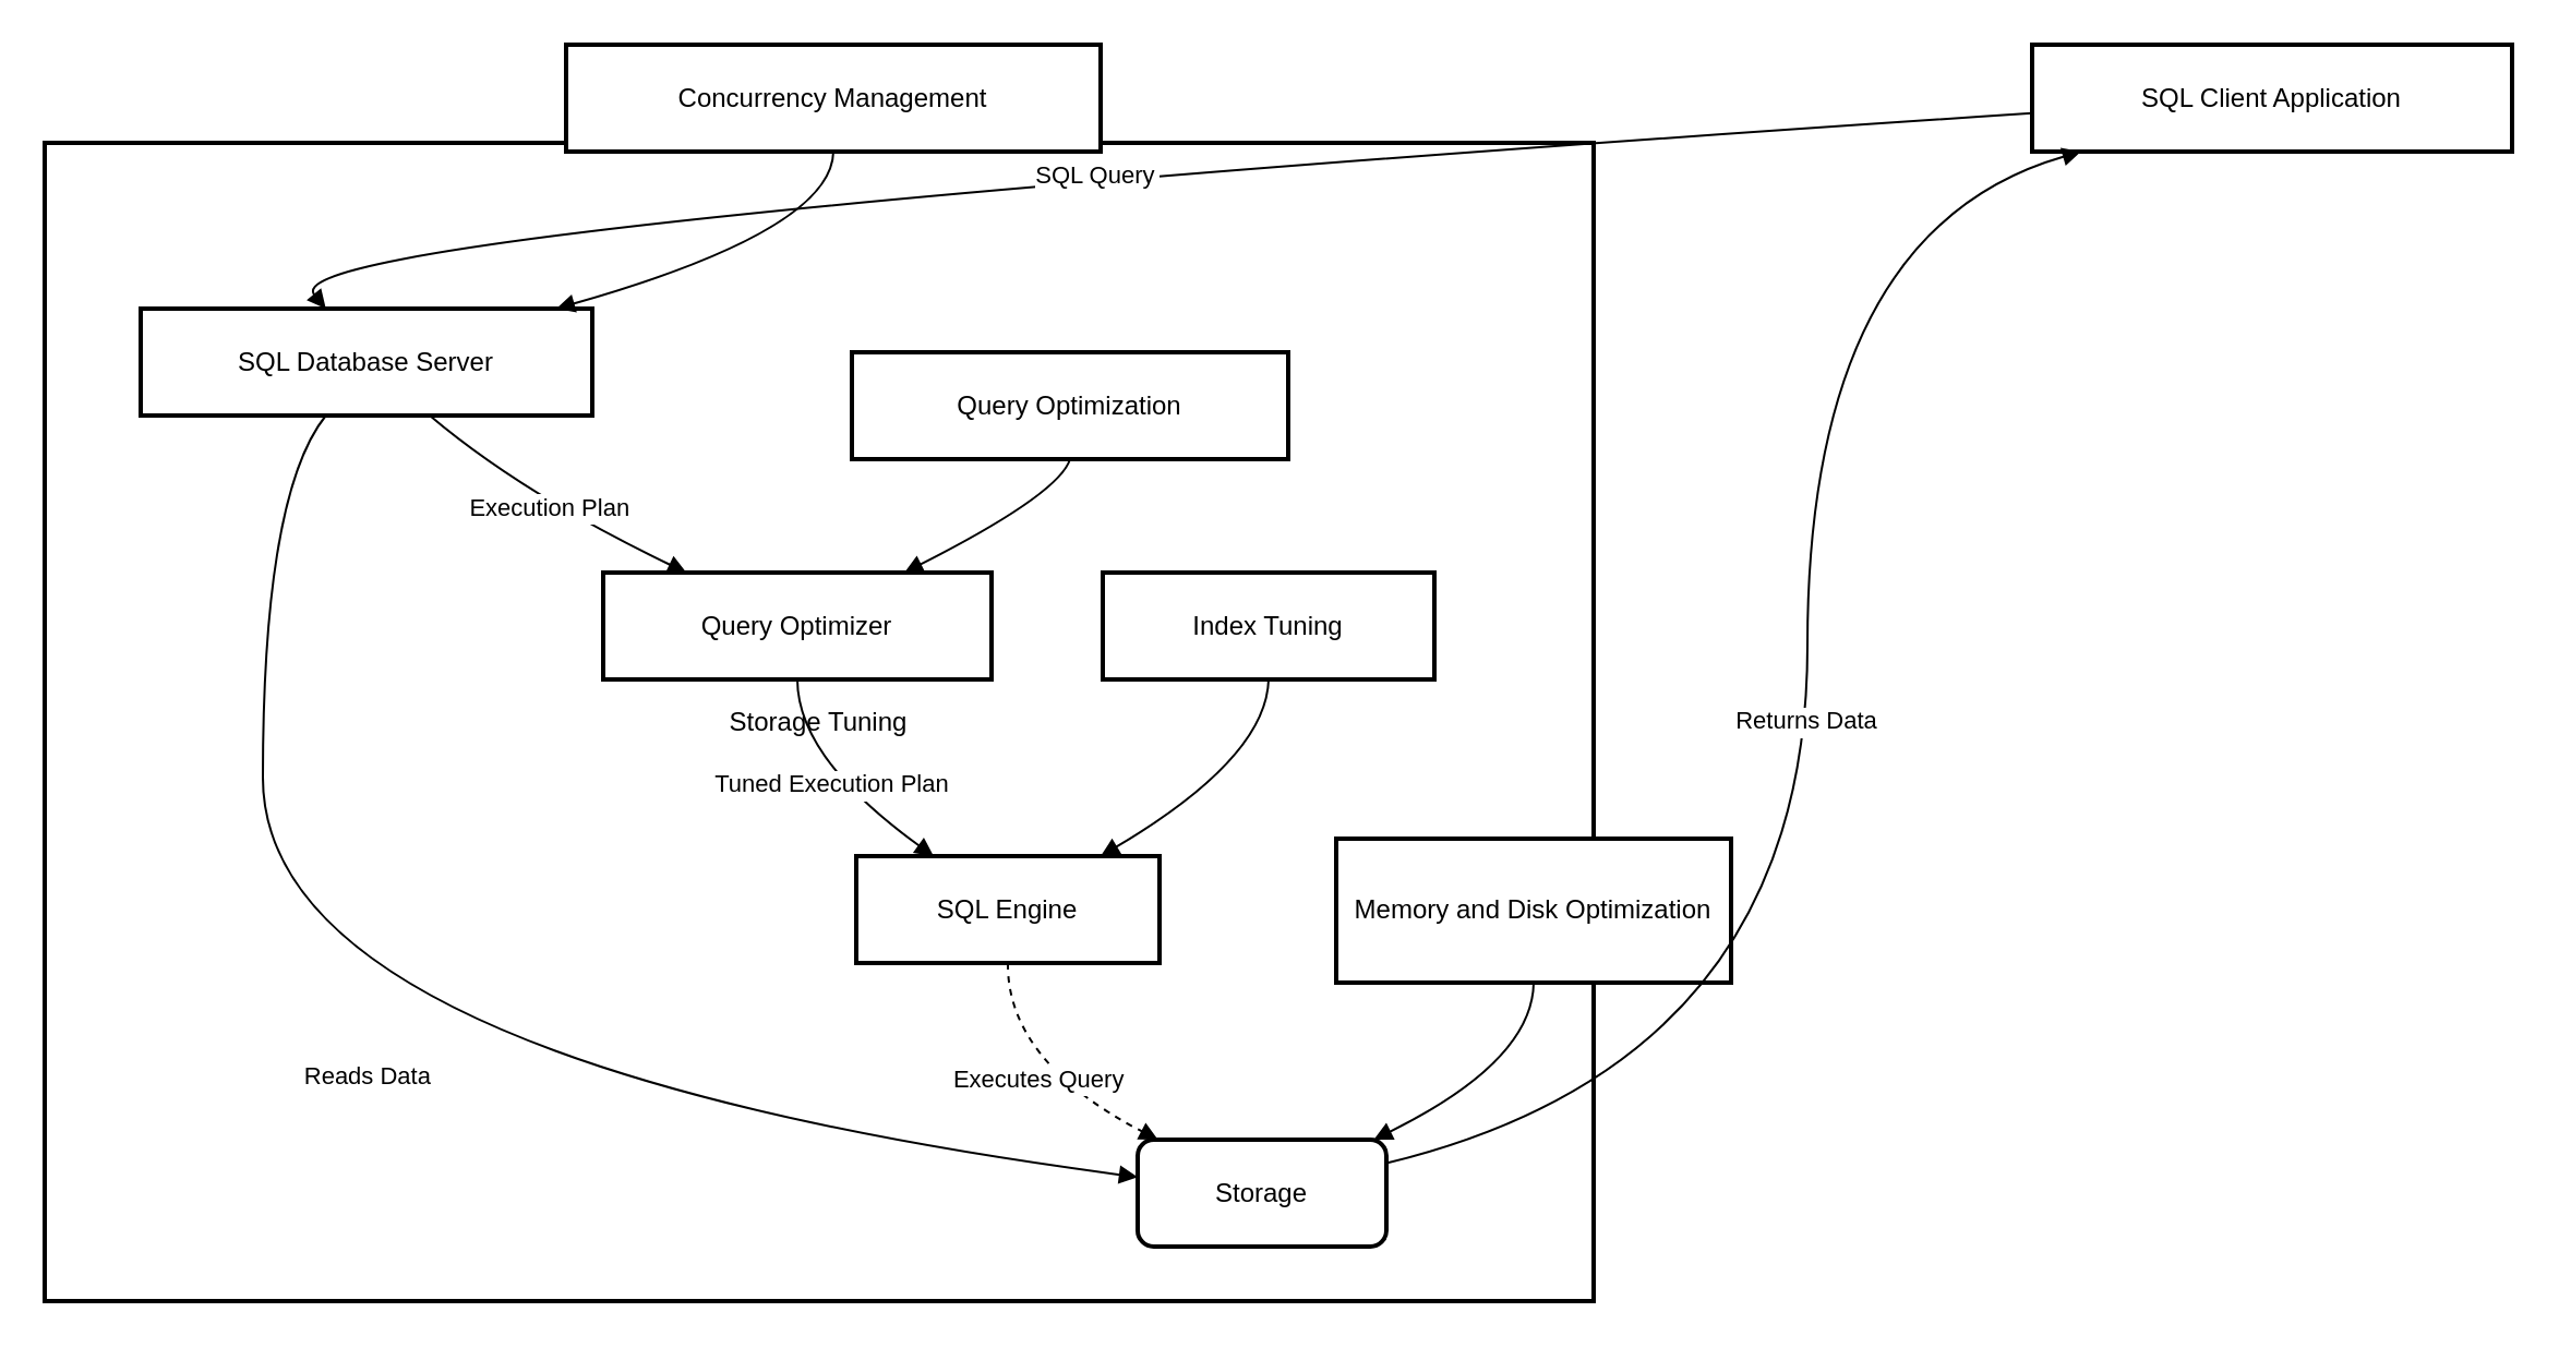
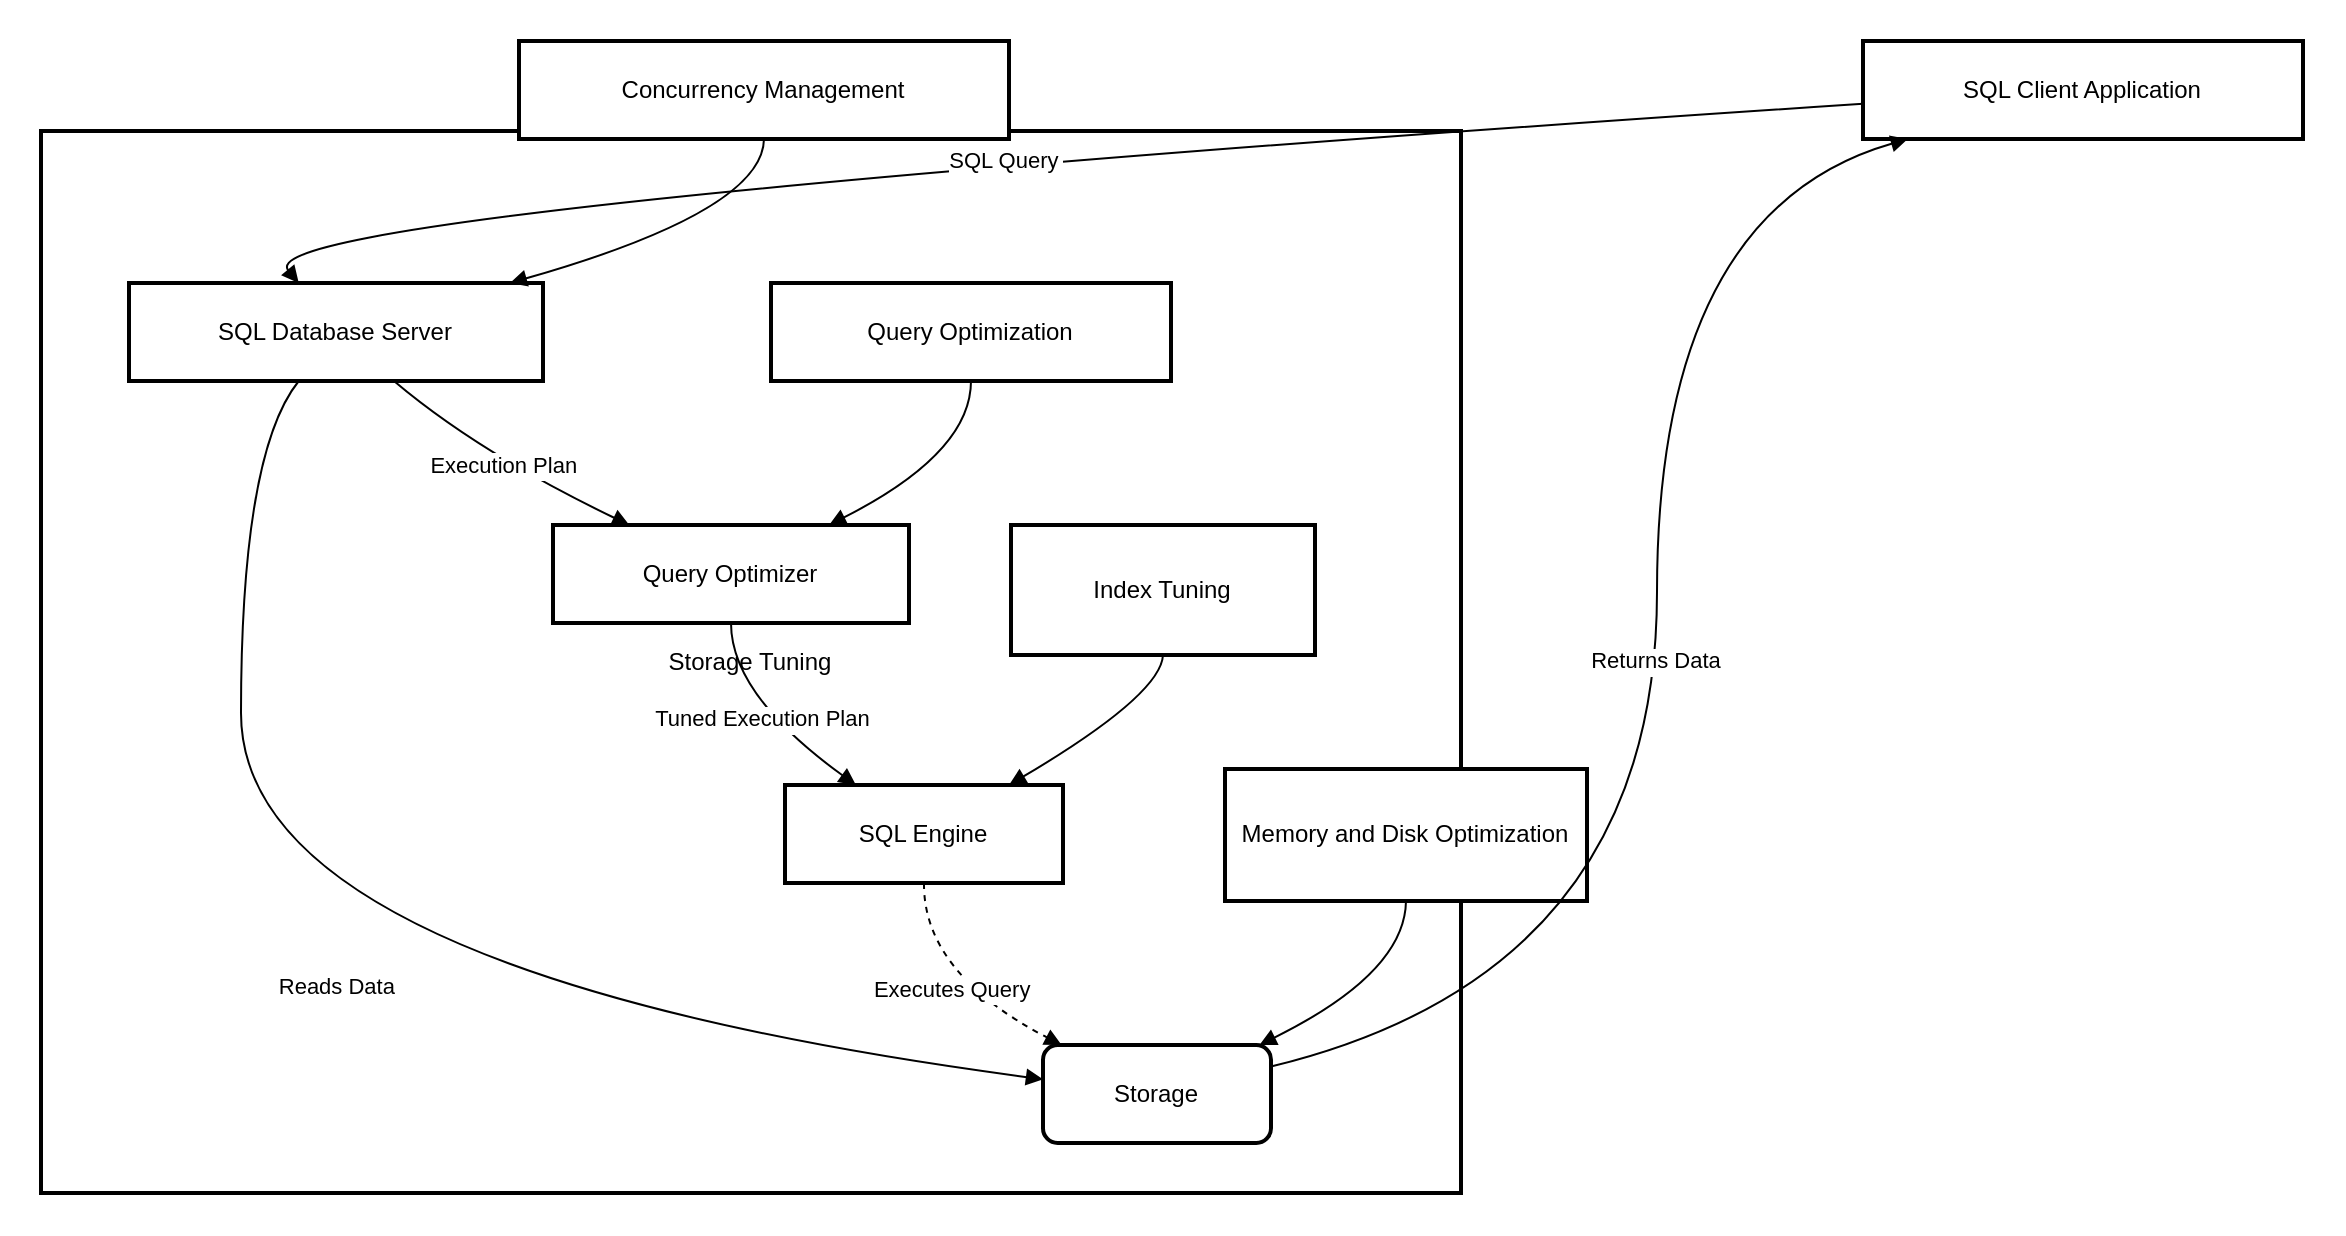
  <mxCell id="0" />
  <mxCell id="1" parent="0" />
  <mxCell id="2" value="Storage Tuning" style="whiteSpace=wrap;strokeWidth=2;" vertex="1" parent="1"><mxGeometry x="20" y="65" width="710" height="531" as="geometry" /></mxCell>
  <mxCell id="3" value="SQL Client Application" style="whiteSpace=wrap;strokeWidth=2;" vertex="1" parent="1"><mxGeometry x="931" y="20" width="220" height="49" as="geometry" /></mxCell>
  <mxCell id="4" value="SQL Database Server" style="whiteSpace=wrap;strokeWidth=2;" vertex="1" parent="1"><mxGeometry x="64" y="141" width="207" height="49" as="geometry" /></mxCell>
  <mxCell id="5" value="Query Optimizer" style="whiteSpace=wrap;strokeWidth=2;" vertex="1" parent="1"><mxGeometry x="276" y="262" width="178" height="49" as="geometry" /></mxCell>
  <mxCell id="6" value="Storage" style="whiteSpace=wrap;strokeWidth=2;rounded=1;" vertex="1" parent="1"><mxGeometry x="521" y="522" width="114" height="49" as="geometry" /></mxCell>
  <mxCell id="7" value="SQL Engine" style="whiteSpace=wrap;strokeWidth=2;" vertex="1" parent="1"><mxGeometry x="392" y="392" width="139" height="49" as="geometry" /></mxCell>
- <mxCell id="8" value="Query Optimization" style="whiteSpace=wrap;strokeWidth=2;" vertex="1" parent="1"><mxGeometry x="390" y="161" width="200" height="49" as="geometry" /></mxCell>
- <mxCell id="9" value="Index Tuning" style="whiteSpace=wrap;strokeWidth=2;" vertex="1" parent="1"><mxGeometry x="505" y="262" width="152" height="49" as="geometry" /></mxCell>
+ <mxCell id="8" value="Query Optimization" style="whiteSpace=wrap;strokeWidth=2;" vertex="1" parent="1"><mxGeometry x="385" y="141" width="200" height="49" as="geometry" /></mxCell>
+ <mxCell id="9" value="Index Tuning" style="whiteSpace=wrap;strokeWidth=2;" vertex="1" parent="1"><mxGeometry x="505" y="262" width="152" height="65" as="geometry" /></mxCell>
  <mxCell id="10" value="Memory and Disk Optimization" style="whiteSpace=wrap;strokeWidth=2;" vertex="1" parent="1"><mxGeometry x="612" y="384" width="181" height="66" as="geometry" /></mxCell>
  <mxCell id="11" value="Concurrency Management" style="whiteSpace=wrap;strokeWidth=2;" vertex="1" parent="1"><mxGeometry x="259" y="20" width="245" height="49" as="geometry" /></mxCell>
  <mxCell id="12" value="SQL Query" style="curved=1;startArrow=none;endArrow=block;exitX=0;exitY=0.64;entryX=0.41;entryY=0;rounded=0;" edge="1" parent="1" source="3" target="4"><mxGeometry relative="1" as="geometry"><Array as="points"><mxPoint x="119" y="105" /></Array></mxGeometry></mxCell>
  <mxCell id="13" value="Execution Plan" style="curved=1;startArrow=none;endArrow=block;exitX=0.64;exitY=1;entryX=0.22;entryY=0.01;rounded=0;" edge="1" parent="1" source="4" target="5"><mxGeometry relative="1" as="geometry"><Array as="points"><mxPoint x="239" y="226" /></Array></mxGeometry></mxCell>
  <mxCell id="14" value="Reads Data" style="curved=1;startArrow=none;endArrow=block;exitX=0.41;exitY=1;entryX=0;entryY=0.35;rounded=0;" edge="1" parent="1" source="4" target="6"><mxGeometry relative="1" as="geometry"><Array as="points"><mxPoint x="120" y="226" /><mxPoint x="120" y="486" /></Array></mxGeometry></mxCell>
  <mxCell id="15" value="Tuned Execution Plan" style="curved=1;startArrow=none;endArrow=block;exitX=0.5;exitY=1;entryX=0.26;entryY=0.01;rounded=0;" edge="1" parent="1" source="5" target="7"><mxGeometry relative="1" as="geometry"><Array as="points"><mxPoint x="365" y="347" /></Array></mxGeometry></mxCell>
  <mxCell id="16" value="Returns Data" style="curved=1;startArrow=none;endArrow=block;exitX=1;exitY=0.22;entryX=0.11;entryY=0.99;rounded=0;" edge="1" parent="1" source="6" target="3"><mxGeometry relative="1" as="geometry"><Array as="points"><mxPoint x="828" y="486" /><mxPoint x="828" y="105" /></Array></mxGeometry></mxCell>
  <mxCell id="17" value="Executes Query" style="curved=1;startArrow=none;endArrow=block;exitX=0.5;exitY=1;entryX=0.09;entryY=0.01;rounded=0;dashed=1;" edge="1" parent="1" source="7" target="6"><mxGeometry relative="1" as="geometry"><Array as="points"><mxPoint x="461" y="486" /></Array></mxGeometry></mxCell>
  <mxCell id="18" value="" style="curved=1;startArrow=none;endArrow=block;exitX=0.5;exitY=1;entryX=0.77;entryY=0.01;rounded=0;" edge="1" parent="1" source="8" target="5"><mxGeometry relative="1" as="geometry"><Array as="points"><mxPoint x="485" y="226" /></Array></mxGeometry></mxCell>
  <mxCell id="19" value="" style="curved=1;startArrow=none;endArrow=block;exitX=0.5;exitY=1;entryX=0.8;entryY=0.01;rounded=0;" edge="1" parent="1" source="9" target="7"><mxGeometry relative="1" as="geometry"><Array as="points"><mxPoint x="580" y="347" /></Array></mxGeometry></mxCell>
  <mxCell id="20" value="" style="curved=1;startArrow=none;endArrow=block;exitX=0.5;exitY=1;entryX=0.94;entryY=0.01;rounded=0;" edge="1" parent="1" source="10" target="6"><mxGeometry relative="1" as="geometry"><Array as="points"><mxPoint x="702" y="486" /></Array></mxGeometry></mxCell>
  <mxCell id="21" value="" style="curved=1;startArrow=none;endArrow=block;exitX=0.5;exitY=0.99;entryX=0.92;entryY=0;rounded=0;" edge="1" parent="1" source="11" target="4"><mxGeometry relative="1" as="geometry"><Array as="points"><mxPoint x="381" y="105" /></Array></mxGeometry></mxCell>
